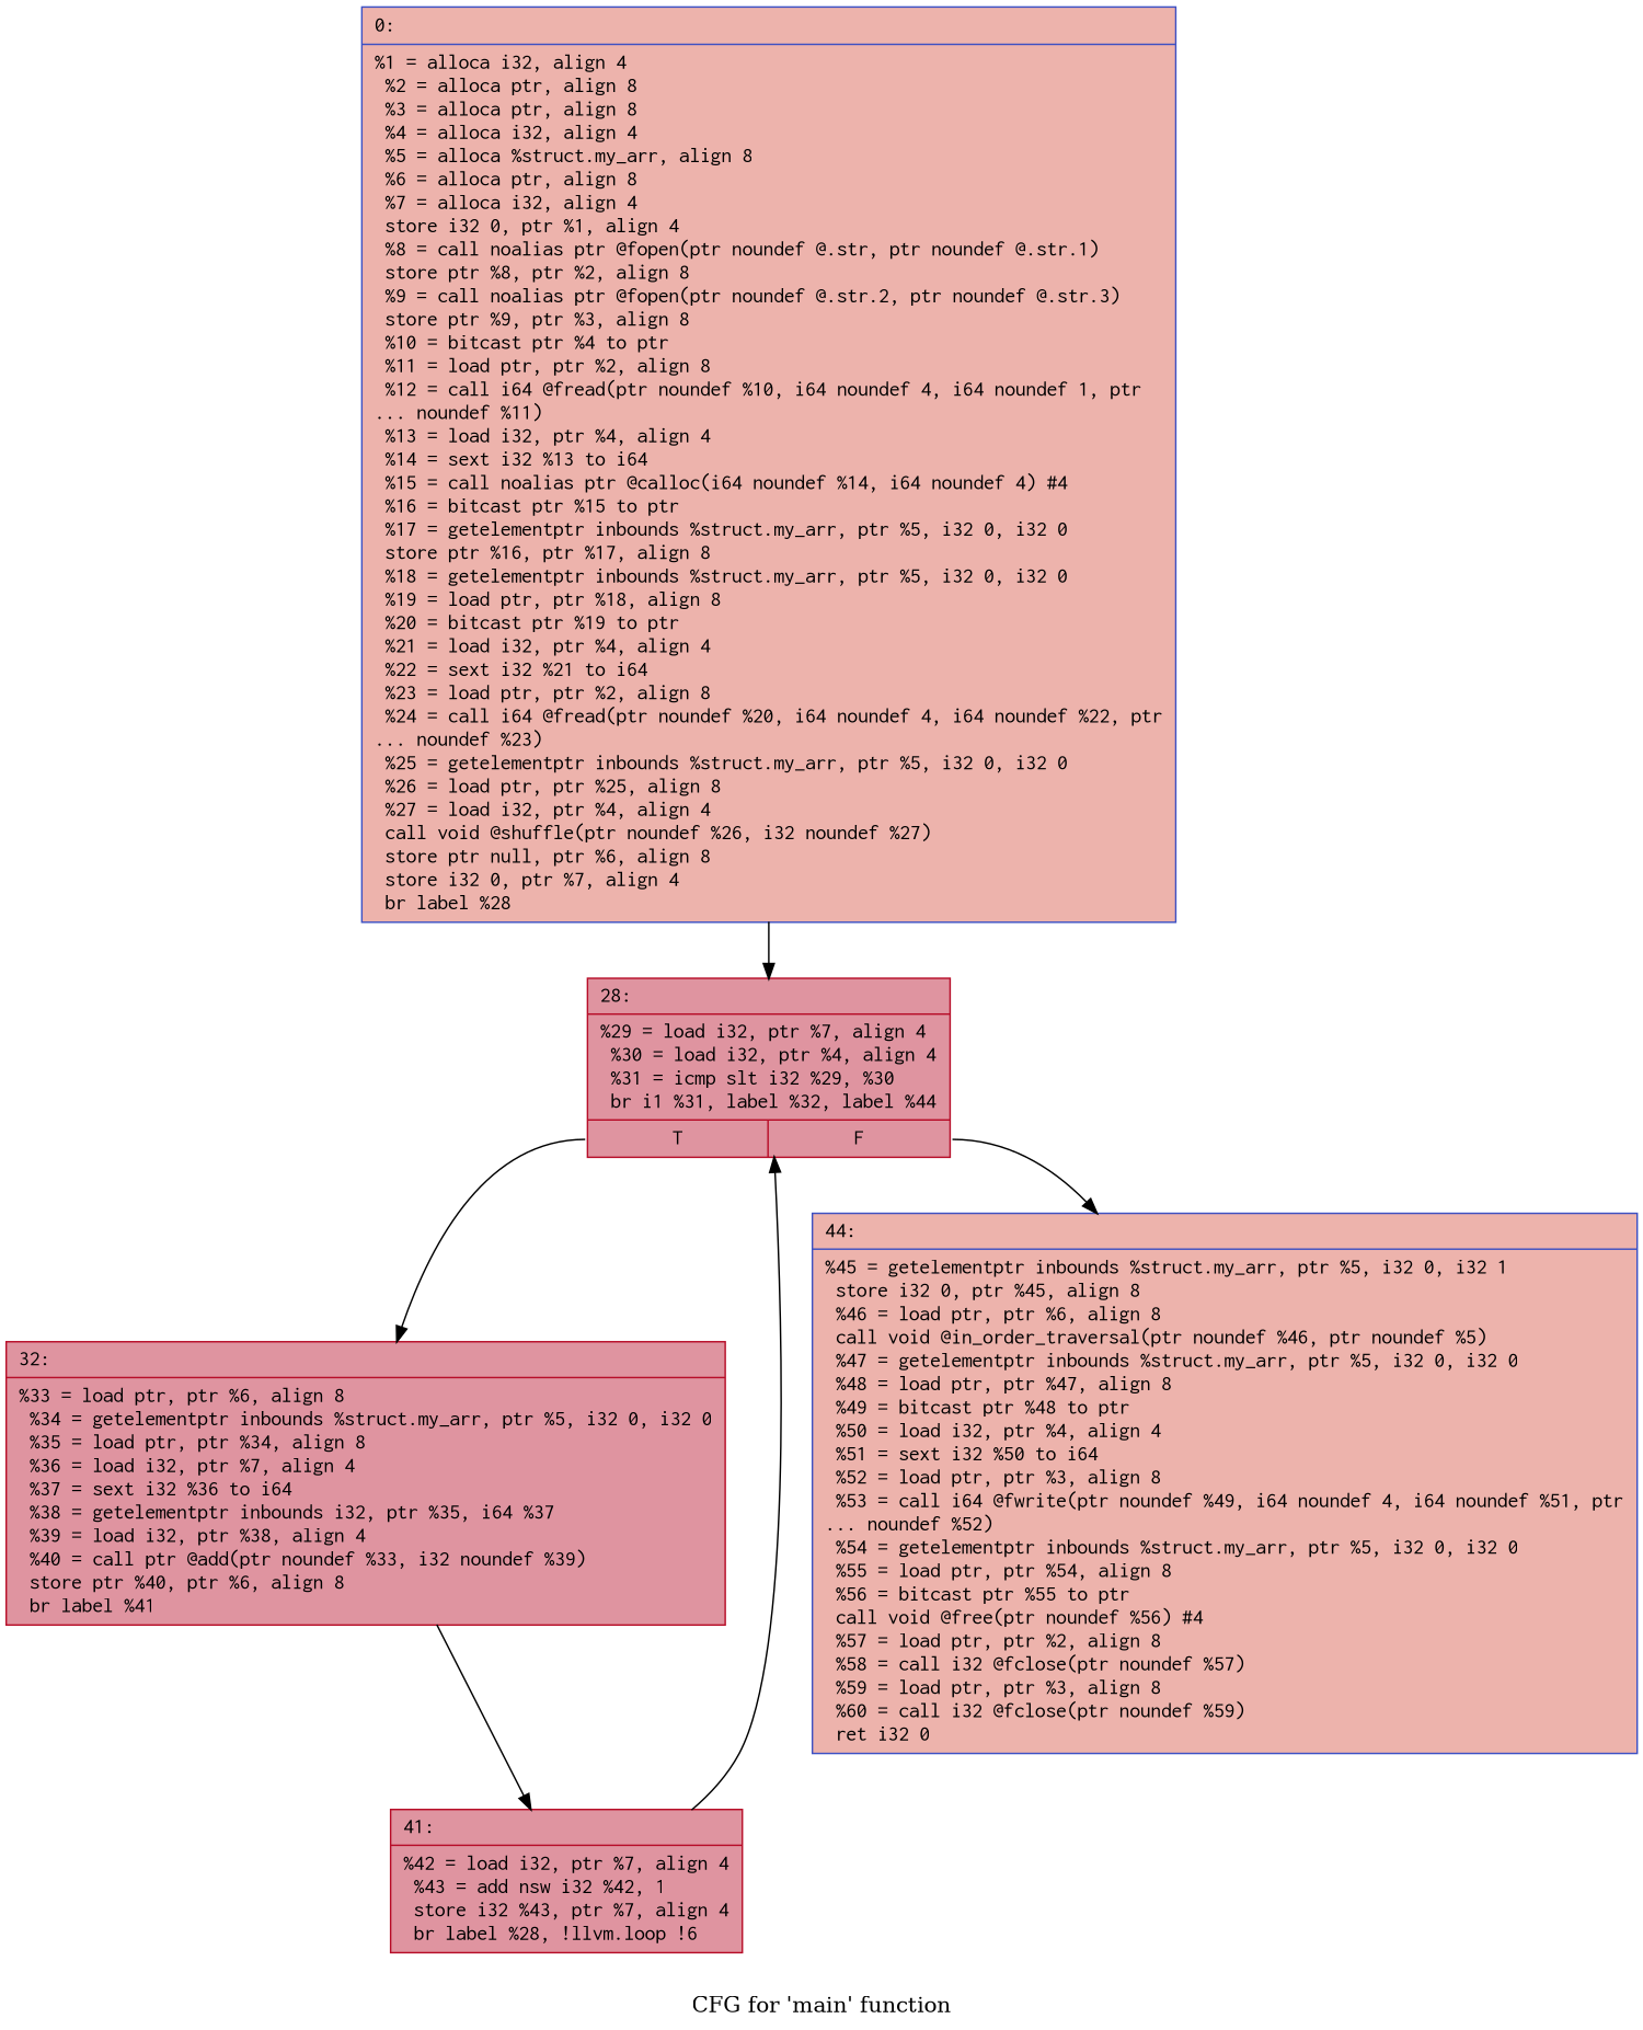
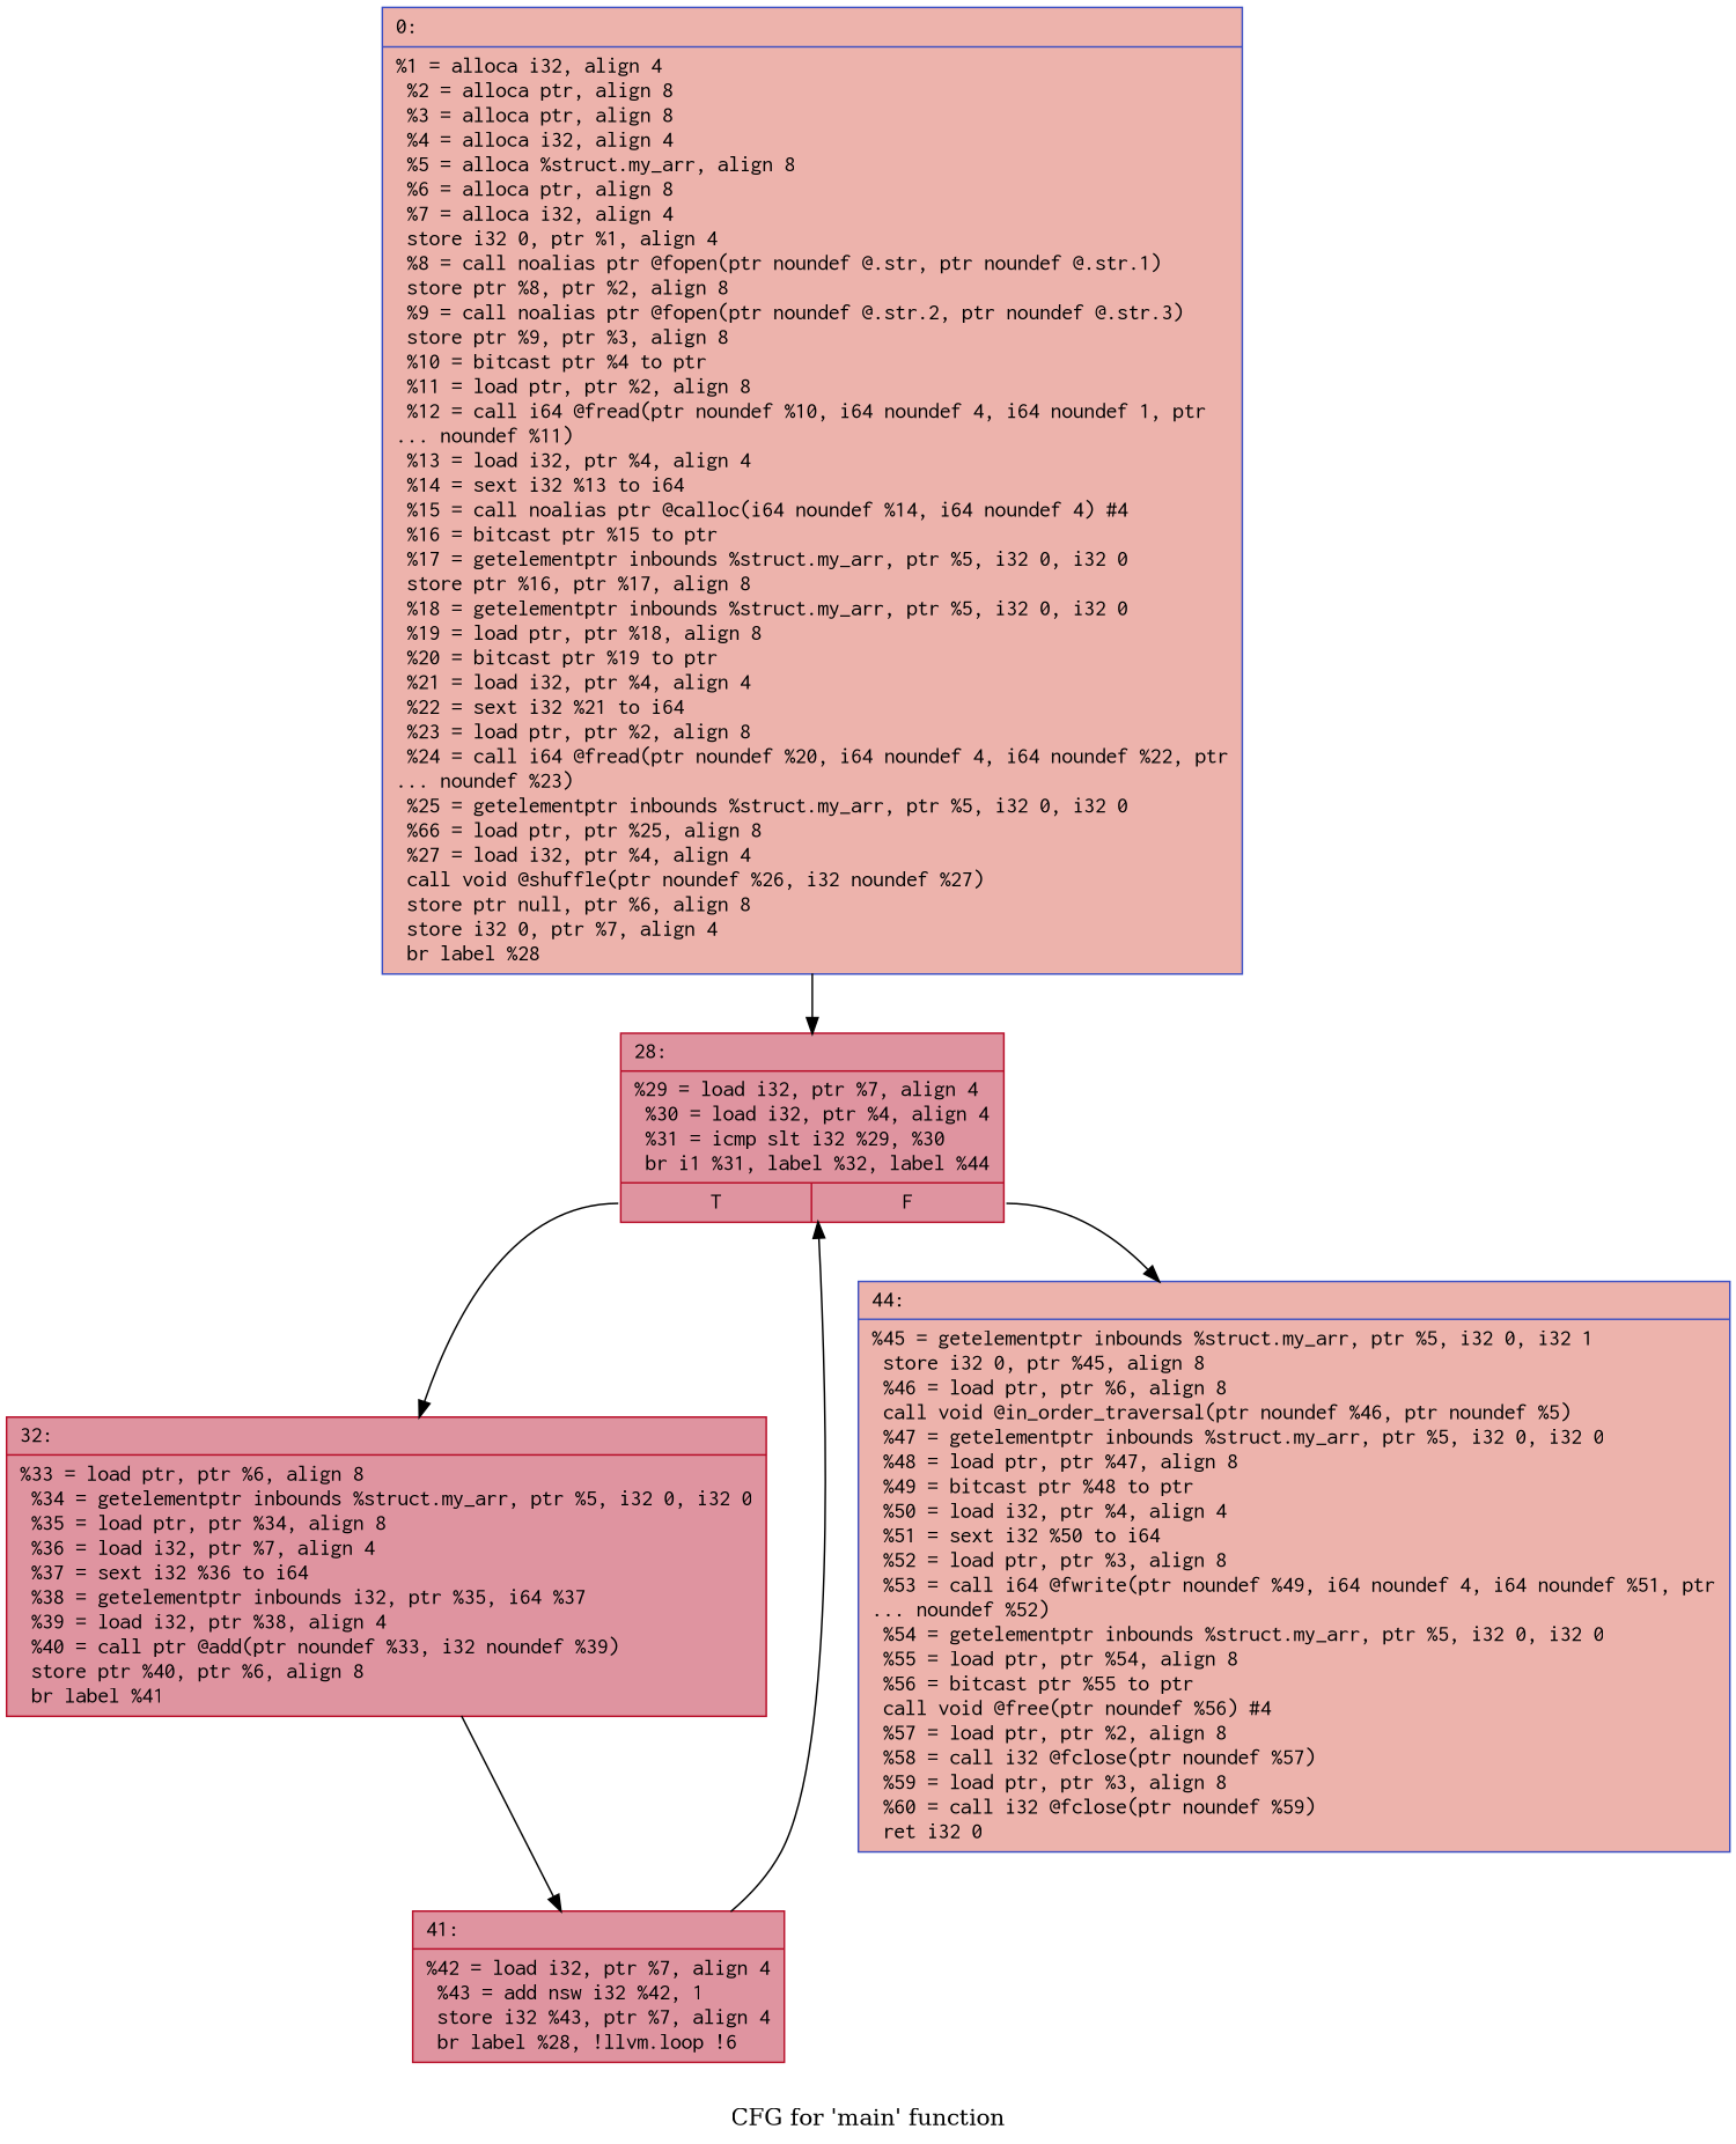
  digraph {
    label="CFG for 'main' function"
    node [color="#b70d28ff" fillcolor="#b70d2870" fontname=Courier shape=record style=filled]
-   n1 [color="#3d50c3ff" fillcolor="#d6524470" label="{0:\l|  %1 = alloca i32, align 4\l  %2 = alloca ptr, align 8\l  %3 = alloca ptr, align 8\l  %4 = alloca i32, align 4\l  %5 = alloca %struct.my_arr, align 8\l  %6 = alloca ptr, align 8\l  %7 = alloca i32, align 4\l  store i32 0, ptr %1, align 4\l  %8 = call noalias ptr @fopen(ptr noundef @.str, ptr noundef @.str.1)\l  store ptr %8, ptr %2, align 8\l  %9 = call noalias ptr @fopen(ptr noundef @.str.2, ptr noundef @.str.3)\l  store ptr %9, ptr %3, align 8\l  %10 = bitcast ptr %4 to ptr\l  %11 = load ptr, ptr %2, align 8\l  %12 = call i64 @fread(ptr noundef %10, i64 noundef 4, i64 noundef 1, ptr\l... noundef %11)\l  %13 = load i32, ptr %4, align 4\l  %14 = sext i32 %13 to i64\l  %15 = call noalias ptr @calloc(i64 noundef %14, i64 noundef 4) #4\l  %16 = bitcast ptr %15 to ptr\l  %17 = getelementptr inbounds %struct.my_arr, ptr %5, i32 0, i32 0\l  store ptr %16, ptr %17, align 8\l  %18 = getelementptr inbounds %struct.my_arr, ptr %5, i32 0, i32 0\l  %19 = load ptr, ptr %18, align 8\l  %20 = bitcast ptr %19 to ptr\l  %21 = load i32, ptr %4, align 4\l  %22 = sext i32 %21 to i64\l  %23 = load ptr, ptr %2, align 8\l  %24 = call i64 @fread(ptr noundef %20, i64 noundef 4, i64 noundef %22, ptr\l... noundef %23)\l  %25 = getelementptr inbounds %struct.my_arr, ptr %5, i32 0, i32 0\l  %26 = load ptr, ptr %25, align 8\l  %27 = load i32, ptr %4, align 4\l  call void @shuffle(ptr noundef %26, i32 noundef %27)\l  store ptr null, ptr %6, align 8\l  store i32 0, ptr %7, align 4\l  br label %28\l}"]
+   n1 [color="#3d50c3ff" fillcolor="#d6524470" label="{0:\l|  %1 = alloca i32, align 4\l  %2 = alloca ptr, align 8\l  %3 = alloca ptr, align 8\l  %4 = alloca i32, align 4\l  %5 = alloca %struct.my_arr, align 8\l  %6 = alloca ptr, align 8\l  %7 = alloca i32, align 4\l  store i32 0, ptr %1, align 4\l  %8 = call noalias ptr @fopen(ptr noundef @.str, ptr noundef @.str.1)\l  store ptr %8, ptr %2, align 8\l  %9 = call noalias ptr @fopen(ptr noundef @.str.2, ptr noundef @.str.3)\l  store ptr %9, ptr %3, align 8\l  %10 = bitcast ptr %4 to ptr\l  %11 = load ptr, ptr %2, align 8\l  %12 = call i64 @fread(ptr noundef %10, i64 noundef 4, i64 noundef 1, ptr\l... noundef %11)\l  %13 = load i32, ptr %4, align 4\l  %14 = sext i32 %13 to i64\l  %15 = call noalias ptr @calloc(i64 noundef %14, i64 noundef 4) #4\l  %16 = bitcast ptr %15 to ptr\l  %17 = getelementptr inbounds %struct.my_arr, ptr %5, i32 0, i32 0\l  store ptr %16, ptr %17, align 8\l  %18 = getelementptr inbounds %struct.my_arr, ptr %5, i32 0, i32 0\l  %19 = load ptr, ptr %18, align 8\l  %20 = bitcast ptr %19 to ptr\l  %21 = load i32, ptr %4, align 4\l  %22 = sext i32 %21 to i64\l  %23 = load ptr, ptr %2, align 8\l  %24 = call i64 @fread(ptr noundef %20, i64 noundef 4, i64 noundef %22, ptr\l... noundef %23)\l  %25 = getelementptr inbounds %struct.my_arr, ptr %5, i32 0, i32 0\l  %66 = load ptr, ptr %25, align 8\l  %27 = load i32, ptr %4, align 4\l  call void @shuffle(ptr noundef %26, i32 noundef %27)\l  store ptr null, ptr %6, align 8\l  store i32 0, ptr %7, align 4\l  br label %28\l}"]
    n2 [label="{28:\l|  %29 = load i32, ptr %7, align 4\l  %30 = load i32, ptr %4, align 4\l  %31 = icmp slt i32 %29, %30\l  br i1 %31, label %32, label %44\l|{<s0>T|<s1>F}}"]
    n3 [label="{32:\l|  %33 = load ptr, ptr %6, align 8\l  %34 = getelementptr inbounds %struct.my_arr, ptr %5, i32 0, i32 0\l  %35 = load ptr, ptr %34, align 8\l  %36 = load i32, ptr %7, align 4\l  %37 = sext i32 %36 to i64\l  %38 = getelementptr inbounds i32, ptr %35, i64 %37\l  %39 = load i32, ptr %38, align 4\l  %40 = call ptr @add(ptr noundef %33, i32 noundef %39)\l  store ptr %40, ptr %6, align 8\l  br label %41\l}"]
    n4 [color="#3d50c3ff" fillcolor="#d6524470" label="{44:\l|  %45 = getelementptr inbounds %struct.my_arr, ptr %5, i32 0, i32 1\l  store i32 0, ptr %45, align 8\l  %46 = load ptr, ptr %6, align 8\l  call void @in_order_traversal(ptr noundef %46, ptr noundef %5)\l  %47 = getelementptr inbounds %struct.my_arr, ptr %5, i32 0, i32 0\l  %48 = load ptr, ptr %47, align 8\l  %49 = bitcast ptr %48 to ptr\l  %50 = load i32, ptr %4, align 4\l  %51 = sext i32 %50 to i64\l  %52 = load ptr, ptr %3, align 8\l  %53 = call i64 @fwrite(ptr noundef %49, i64 noundef 4, i64 noundef %51, ptr\l... noundef %52)\l  %54 = getelementptr inbounds %struct.my_arr, ptr %5, i32 0, i32 0\l  %55 = load ptr, ptr %54, align 8\l  %56 = bitcast ptr %55 to ptr\l  call void @free(ptr noundef %56) #4\l  %57 = load ptr, ptr %2, align 8\l  %58 = call i32 @fclose(ptr noundef %57)\l  %59 = load ptr, ptr %3, align 8\l  %60 = call i32 @fclose(ptr noundef %59)\l  ret i32 0\l}"]
    n5 [label="{41:\l|  %42 = load i32, ptr %7, align 4\l  %43 = add nsw i32 %42, 1\l  store i32 %43, ptr %7, align 4\l  br label %28, !llvm.loop !6\l}"]
    n1 -> n2
    n2 -> n3 [tailport=s0]
    n2 -> n4 [tailport=s1]
    n3 -> n5
    n5 -> n2
  }
